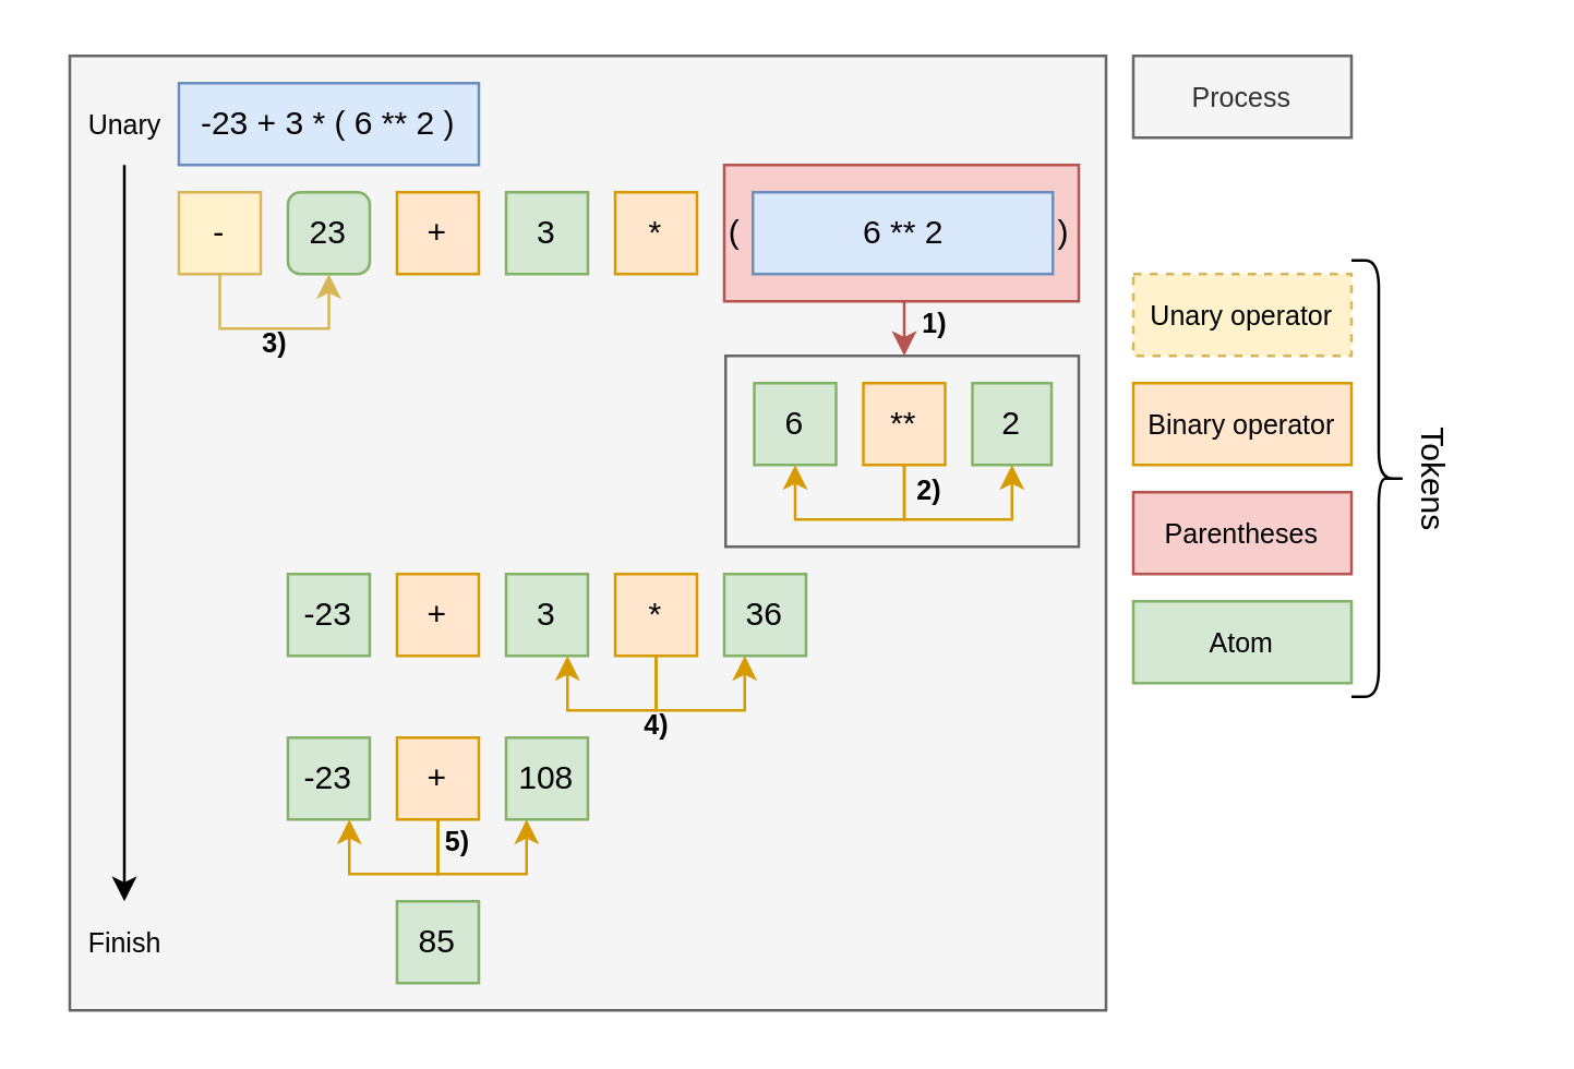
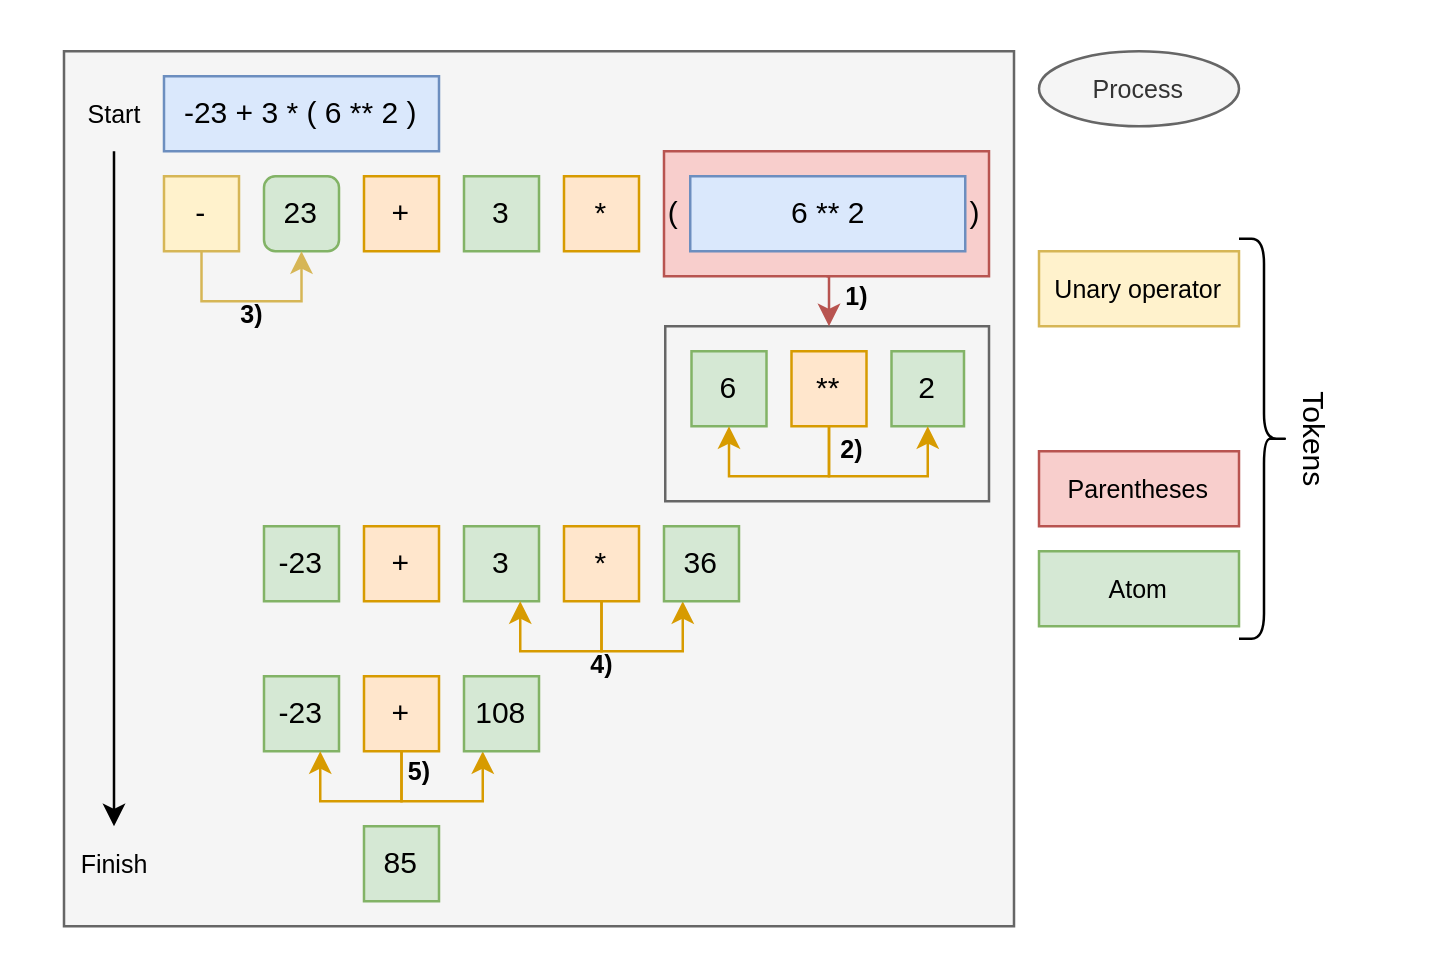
  <mxCell id="0" />
  <mxCell id="1" parent="0" />
  <mxCell id="2" value="" style="rounded=0;whiteSpace=wrap;html=1;fillColor=#f5f5f5;fontColor=#333333;strokeColor=#666666;" parent="1" vertex="1"><mxGeometry x="25" y="20" width="380" height="350" as="geometry" /></mxCell>
  <mxCell id="3" value="" style="rounded=0;whiteSpace=wrap;html=1;fillColor=#f5f5f5;fontColor=#333333;strokeColor=#666666;" parent="1" vertex="1"><mxGeometry x="265.5" y="130" width="129.5" height="70" as="geometry" /></mxCell>
  <mxCell id="4" value="-23" style="rounded=0;whiteSpace=wrap;html=1;fillColor=#d5e8d4;strokeColor=#82b366;" parent="1" vertex="1"><mxGeometry x="105" y="210" width="30" height="30" as="geometry" /></mxCell>
  <mxCell id="5" value="3" style="rounded=0;whiteSpace=wrap;html=1;fillColor=#d5e8d4;strokeColor=#82b366;" parent="1" vertex="1"><mxGeometry x="185" y="210" width="30" height="30" as="geometry" /></mxCell>
  <mxCell id="6" value="+" style="rounded=0;whiteSpace=wrap;html=1;fillColor=#ffe6cc;strokeColor=#d79b00;" parent="1" vertex="1"><mxGeometry x="145" y="210" width="30" height="30" as="geometry" /></mxCell>
  <mxCell id="7" style="edgeStyle=orthogonalEdgeStyle;rounded=0;orthogonalLoop=1;jettySize=auto;html=1;exitX=0.5;exitY=1;exitDx=0;exitDy=0;entryX=0.75;entryY=1;entryDx=0;entryDy=0;fillColor=#ffe6cc;strokeColor=#d79b00;" parent="1" source="9" target="5" edge="1"><mxGeometry relative="1" as="geometry"><Array as="points"><mxPoint x="240" y="260" /><mxPoint x="208" y="260" /></Array></mxGeometry></mxCell>
  <mxCell id="8" style="edgeStyle=orthogonalEdgeStyle;rounded=0;orthogonalLoop=1;jettySize=auto;html=1;exitX=0.5;exitY=1;exitDx=0;exitDy=0;entryX=0.25;entryY=1;entryDx=0;entryDy=0;fillColor=#ffe6cc;strokeColor=#d79b00;" parent="1" source="9" target="15" edge="1"><mxGeometry relative="1" as="geometry"><mxPoint x="297.5" y="250" as="targetPoint" /><Array as="points"><mxPoint x="240" y="260" /><mxPoint x="273" y="260" /><mxPoint x="273" y="240" /></Array></mxGeometry></mxCell>
  <mxCell id="9" value="*" style="rounded=0;whiteSpace=wrap;html=1;fillColor=#ffe6cc;strokeColor=#d79b00;" parent="1" vertex="1"><mxGeometry x="225" y="210" width="30" height="30" as="geometry" /></mxCell>
- <mxCell id="10" value="Unary operator" style="rounded=0;whiteSpace=wrap;html=1;fillColor=#fff2cc;strokeColor=#d6b656;fontSize=10;dashed=1;" parent="1" vertex="1"><mxGeometry x="415" y="100" width="80" height="30" as="geometry" /></mxCell>
- <mxCell id="11" value="Binary operator" style="rounded=0;whiteSpace=wrap;html=1;fillColor=#ffe6cc;strokeColor=#d79b00;fontSize=10;" parent="1" vertex="1"><mxGeometry x="415" y="140" width="80" height="30" as="geometry" /></mxCell>
+ <mxCell id="10" value="Unary operator" style="rounded=0;whiteSpace=wrap;html=1;fillColor=#fff2cc;strokeColor=#d6b656;fontSize=10;" parent="1" vertex="1"><mxGeometry x="415" y="100" width="80" height="30" as="geometry" /></mxCell>
  <mxCell id="12" value="Parentheses" style="rounded=0;whiteSpace=wrap;html=1;align=center;fillColor=#f8cecc;strokeColor=#b85450;fontSize=10;" parent="1" vertex="1"><mxGeometry x="415" y="180" width="80" height="30" as="geometry" /></mxCell>
  <mxCell id="13" value="Atom" style="rounded=0;whiteSpace=wrap;html=1;align=center;fillColor=#d5e8d4;strokeColor=#82b366;fontSize=10;" parent="1" vertex="1"><mxGeometry x="415" y="220" width="80" height="30" as="geometry" /></mxCell>
  <mxCell id="14" value="-23 + 3 * ( 6 ** 2 )" style="rounded=0;whiteSpace=wrap;html=1;fillColor=#dae8fc;strokeColor=#6c8ebf;" parent="1" vertex="1"><mxGeometry x="65" y="30" width="110" height="30" as="geometry" /></mxCell>
  <mxCell id="15" value="36" style="rounded=0;whiteSpace=wrap;html=1;fillColor=#d5e8d4;strokeColor=#82b366;" parent="1" vertex="1"><mxGeometry x="265" y="210" width="30" height="30" as="geometry" /></mxCell>
  <mxCell id="16" style="edgeStyle=orthogonalEdgeStyle;rounded=0;orthogonalLoop=1;jettySize=auto;html=1;exitX=0.5;exitY=1;exitDx=0;exitDy=0;fillColor=#f8cecc;strokeColor=#b85450;" parent="1" source="17" edge="1"><mxGeometry relative="1" as="geometry"><mxPoint x="331" y="130" as="targetPoint" /></mxGeometry></mxCell>
  <mxCell id="17" value="(&amp;nbsp; &amp;nbsp; &amp;nbsp; &amp;nbsp; &amp;nbsp; &amp;nbsp; &amp;nbsp; &amp;nbsp; &amp;nbsp; &amp;nbsp; &amp;nbsp; &amp;nbsp; &amp;nbsp; &amp;nbsp; &amp;nbsp; &amp;nbsp; &amp;nbsp; &amp;nbsp;)" style="rounded=0;whiteSpace=wrap;html=1;align=left;fillColor=#f8cecc;strokeColor=#b85450;" parent="1" vertex="1"><mxGeometry x="265" y="60" width="130" height="50" as="geometry" /></mxCell>
  <mxCell id="18" value="23" style="whiteSpace=wrap;html=1;fillColor=#d5e8d4;strokeColor=#82b366;rounded=1;" parent="1" vertex="1"><mxGeometry x="105" y="70" width="30" height="30" as="geometry" /></mxCell>
  <mxCell id="19" value="3" style="rounded=0;whiteSpace=wrap;html=1;fillColor=#d5e8d4;strokeColor=#82b366;" parent="1" vertex="1"><mxGeometry x="185" y="70" width="30" height="30" as="geometry" /></mxCell>
  <mxCell id="20" value="6" style="rounded=0;whiteSpace=wrap;html=1;fillColor=#d5e8d4;strokeColor=#82b366;" parent="1" vertex="1"><mxGeometry x="276" y="140" width="30" height="30" as="geometry" /></mxCell>
  <mxCell id="21" value="+" style="rounded=0;whiteSpace=wrap;html=1;fillColor=#ffe6cc;strokeColor=#d79b00;" parent="1" vertex="1"><mxGeometry x="145" y="70" width="30" height="30" as="geometry" /></mxCell>
  <mxCell id="22" value="*" style="rounded=0;whiteSpace=wrap;html=1;fillColor=#ffe6cc;strokeColor=#d79b00;" parent="1" vertex="1"><mxGeometry x="225" y="70" width="30" height="30" as="geometry" /></mxCell>
  <mxCell id="23" value="2" style="rounded=0;whiteSpace=wrap;html=1;fillColor=#d5e8d4;strokeColor=#82b366;" parent="1" vertex="1"><mxGeometry x="356" y="140" width="29" height="30" as="geometry" /></mxCell>
  <mxCell id="24" style="edgeStyle=orthogonalEdgeStyle;rounded=0;orthogonalLoop=1;jettySize=auto;html=1;exitX=0.5;exitY=1;exitDx=0;exitDy=0;entryX=0.5;entryY=1;entryDx=0;entryDy=0;fillColor=#ffe6cc;strokeColor=#d79b00;" parent="1" source="26" target="20" edge="1"><mxGeometry relative="1" as="geometry" /></mxCell>
  <mxCell id="25" style="edgeStyle=orthogonalEdgeStyle;rounded=0;orthogonalLoop=1;jettySize=auto;html=1;exitX=0.5;exitY=1;exitDx=0;exitDy=0;entryX=0.5;entryY=1;entryDx=0;entryDy=0;fillColor=#ffe6cc;strokeColor=#d79b00;" parent="1" source="26" target="23" edge="1"><mxGeometry relative="1" as="geometry"><Array as="points"><mxPoint x="331" y="190" /><mxPoint x="371" y="190" /></Array></mxGeometry></mxCell>
  <mxCell id="26" value="**" style="rounded=0;whiteSpace=wrap;html=1;fillColor=#ffe6cc;strokeColor=#d79b00;" parent="1" vertex="1"><mxGeometry x="316" y="140" width="30" height="30" as="geometry" /></mxCell>
  <mxCell id="27" value="-" style="rounded=0;whiteSpace=wrap;html=1;fillColor=#fff2cc;strokeColor=#d6b656;" parent="1" vertex="1"><mxGeometry x="65" y="70" width="30" height="30" as="geometry" /></mxCell>
  <mxCell id="28" value="-23" style="rounded=0;whiteSpace=wrap;html=1;fillColor=#d5e8d4;strokeColor=#82b366;" parent="1" vertex="1"><mxGeometry x="105" y="270" width="30" height="30" as="geometry" /></mxCell>
  <mxCell id="29" style="edgeStyle=orthogonalEdgeStyle;rounded=0;orthogonalLoop=1;jettySize=auto;html=1;exitX=0.5;exitY=1;exitDx=0;exitDy=0;entryX=0.75;entryY=1;entryDx=0;entryDy=0;fillColor=#ffe6cc;strokeColor=#d79b00;" parent="1" source="31" target="28" edge="1"><mxGeometry relative="1" as="geometry"><Array as="points"><mxPoint x="160" y="320" /><mxPoint x="128" y="320" /></Array></mxGeometry></mxCell>
  <mxCell id="30" style="edgeStyle=orthogonalEdgeStyle;rounded=0;orthogonalLoop=1;jettySize=auto;html=1;exitX=0.5;exitY=1;exitDx=0;exitDy=0;entryX=0.25;entryY=1;entryDx=0;entryDy=0;fillColor=#ffe6cc;strokeColor=#d79b00;" parent="1" source="31" edge="1"><mxGeometry relative="1" as="geometry"><Array as="points"><mxPoint x="160" y="320" /><mxPoint x="193" y="320" /></Array><mxPoint x="192.5" y="300" as="targetPoint" /></mxGeometry></mxCell>
  <mxCell id="31" value="+" style="rounded=0;whiteSpace=wrap;html=1;fillColor=#ffe6cc;strokeColor=#d79b00;" parent="1" vertex="1"><mxGeometry x="145" y="270" width="30" height="30" as="geometry" /></mxCell>
  <mxCell id="32" value="108" style="rounded=0;whiteSpace=wrap;html=1;fillColor=#d5e8d4;strokeColor=#82b366;" parent="1" vertex="1"><mxGeometry x="185" y="270" width="30" height="30" as="geometry" /></mxCell>
  <mxCell id="33" style="edgeStyle=orthogonalEdgeStyle;rounded=0;orthogonalLoop=1;jettySize=auto;html=1;exitX=0.5;exitY=1;exitDx=0;exitDy=0;entryX=0.5;entryY=1;entryDx=0;entryDy=0;fillColor=#fff2cc;strokeColor=#d6b656;" parent="1" source="27" target="18" edge="1"><mxGeometry relative="1" as="geometry"><Array as="points"><mxPoint x="80" y="120" /><mxPoint x="120" y="120" /></Array><mxPoint x="80" y="-50" as="sourcePoint" /><mxPoint x="113" y="-50" as="targetPoint" /></mxGeometry></mxCell>
  <mxCell id="34" value="6 ** 2" style="rounded=0;whiteSpace=wrap;html=1;fillColor=#dae8fc;strokeColor=#6c8ebf;" parent="1" vertex="1"><mxGeometry x="275.5" y="70" width="110" height="30" as="geometry" /></mxCell>
  <mxCell id="35" value="85" style="rounded=0;whiteSpace=wrap;html=1;fillColor=#d5e8d4;strokeColor=#82b366;" parent="1" vertex="1"><mxGeometry x="145" y="330" width="30" height="30" as="geometry" /></mxCell>
  <mxCell id="36" value="3)" style="text;html=1;align=center;verticalAlign=middle;resizable=0;points=[];autosize=1;strokeColor=none;fillColor=none;fontStyle=1;fontSize=10;" parent="1" vertex="1"><mxGeometry x="85" y="110" width="30" height="30" as="geometry" /></mxCell>
  <mxCell id="37" value="1)" style="text;html=1;align=center;verticalAlign=middle;resizable=0;points=[];autosize=1;strokeColor=none;fillColor=none;fontStyle=1;fontSize=10;" parent="1" vertex="1"><mxGeometry x="327" y="103" width="30" height="30" as="geometry" /></mxCell>
  <mxCell id="38" value="2)" style="text;html=1;align=center;verticalAlign=middle;resizable=0;points=[];autosize=1;strokeColor=none;fillColor=none;fontStyle=1;fontSize=10;" parent="1" vertex="1"><mxGeometry x="325" y="164" width="30" height="30" as="geometry" /></mxCell>
  <mxCell id="39" value="4)" style="text;html=1;align=center;verticalAlign=middle;resizable=0;points=[];autosize=1;strokeColor=none;fillColor=none;fontStyle=1;fontSize=10;" parent="1" vertex="1"><mxGeometry x="225" y="250" width="30" height="30" as="geometry" /></mxCell>
  <mxCell id="40" value="5)" style="text;html=1;align=center;verticalAlign=middle;resizable=0;points=[];autosize=1;strokeColor=none;fillColor=none;fontStyle=1;fontSize=10;" parent="1" vertex="1"><mxGeometry x="152" y="293" width="30" height="30" as="geometry" /></mxCell>
- <mxCell id="41" value="Process" style="rounded=0;whiteSpace=wrap;html=1;fillColor=#f5f5f5;strokeColor=#666666;fontColor=#333333;fontSize=10;verticalAlign=middle;" parent="1" vertex="1"><mxGeometry x="415" y="20" width="80" height="30" as="geometry" /></mxCell>
+ <mxCell id="41" value="Process" style="ellipse;whiteSpace=wrap;html=1;fillColor=#f5f5f5;strokeColor=#666666;fontColor=#333333;fontSize=10;verticalAlign=middle;" parent="1" vertex="1"><mxGeometry x="415" y="20" width="80" height="30" as="geometry" /></mxCell>
  <mxCell id="42" value="" style="endArrow=classic;html=1;rounded=0;" parent="1" edge="1"><mxGeometry width="50" height="50" relative="1" as="geometry"><mxPoint x="45" y="60" as="sourcePoint" /><mxPoint x="45" y="330" as="targetPoint" /></mxGeometry></mxCell>
- <mxCell id="43" value="Unary" style="text;html=1;align=center;verticalAlign=middle;resizable=0;points=[];autosize=1;strokeColor=none;fillColor=none;fontSize=10;" parent="1" vertex="1"><mxGeometry x="25" y="30" width="40" height="30" as="geometry" /></mxCell>
+ <mxCell id="43" value="Start" style="text;html=1;align=center;verticalAlign=middle;resizable=0;points=[];autosize=1;strokeColor=none;fillColor=none;fontSize=10;" parent="1" vertex="1"><mxGeometry x="25" y="30" width="40" height="30" as="geometry" /></mxCell>
  <mxCell id="44" value="Finish" style="text;html=1;align=center;verticalAlign=middle;resizable=0;points=[];autosize=1;strokeColor=none;fillColor=none;fontSize=10;" parent="1" vertex="1"><mxGeometry x="20" y="330" width="50" height="30" as="geometry" /></mxCell>
  <mxCell id="45" value="" style="shape=curlyBracket;whiteSpace=wrap;html=1;rounded=1;flipH=1;labelPosition=right;verticalLabelPosition=middle;align=left;verticalAlign=middle;" vertex="1" parent="1"><mxGeometry x="495" y="95" width="20" height="160" as="geometry" /></mxCell>
  <mxCell id="46" value="Tokens" style="text;html=1;align=center;verticalAlign=middle;resizable=0;points=[];autosize=1;strokeColor=none;fillColor=none;rotation=90;" vertex="1" parent="1"><mxGeometry x="495" y="160" width="60" height="30" as="geometry" /></mxCell>
